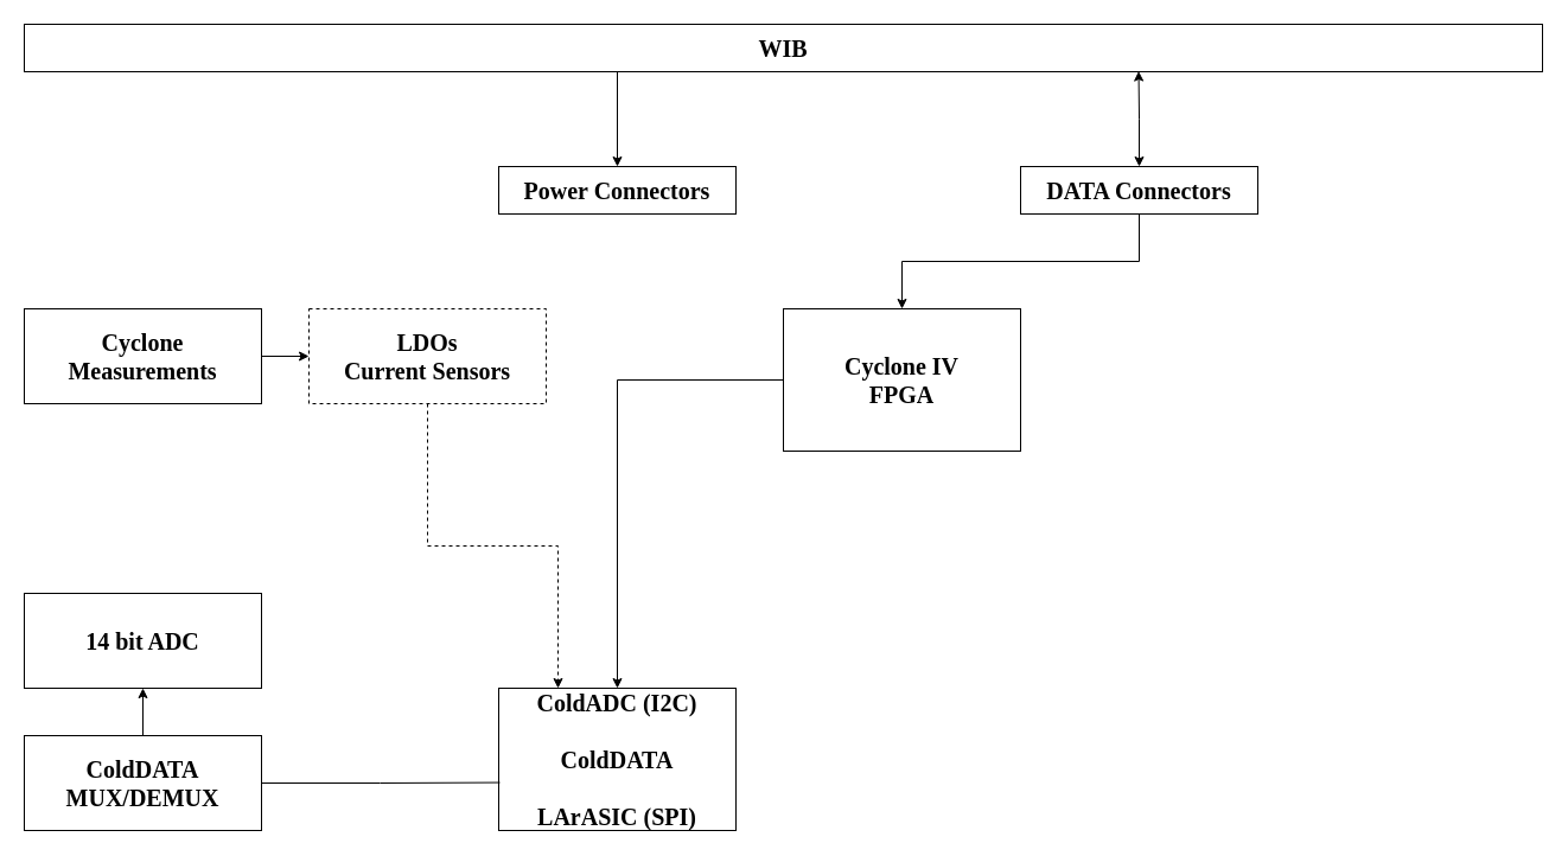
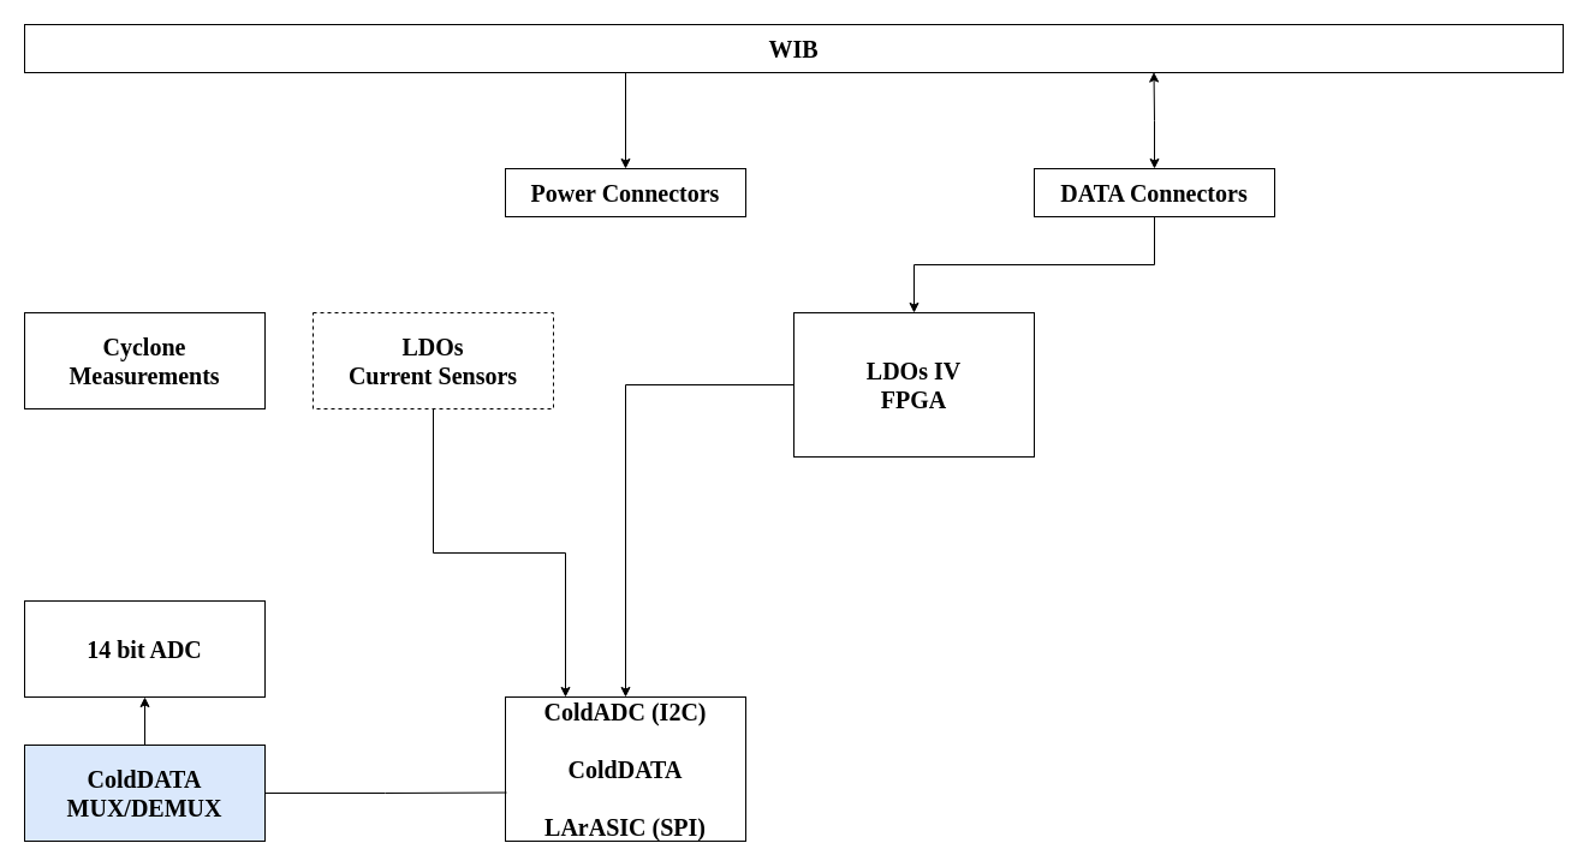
  <mxCell id="0" />
  <mxCell id="1" parent="0" />
  <mxCell id="2" value="WIB" style="rounded=0;whiteSpace=wrap;html=1;fontSize=20;fontStyle=1;fontFamily=Times New Roman;" vertex="1" parent="1"><mxGeometry x="20" y="20" width="1280" height="40" as="geometry" /></mxCell>
  <mxCell id="3" value="Power Connectors" style="rounded=0;whiteSpace=wrap;html=1;fontSize=20;fontStyle=1;fontFamily=Times New Roman;" vertex="1" parent="1"><mxGeometry x="420" y="140" width="200" height="40" as="geometry" /></mxCell>
  <mxCell id="4" style="edgeStyle=orthogonalEdgeStyle;rounded=0;orthogonalLoop=1;jettySize=auto;html=1;exitX=0.5;exitY=1;exitDx=0;exitDy=0;entryX=0.5;entryY=0;entryDx=0;entryDy=0;" edge="1" parent="1" source="5" target="8"><mxGeometry relative="1" as="geometry" /></mxCell>
  <mxCell id="5" value="DATA Connectors" style="rounded=0;whiteSpace=wrap;html=1;fontSize=20;fontStyle=1;fontFamily=Times New Roman;" vertex="1" parent="1"><mxGeometry x="860" y="140" width="200" height="40" as="geometry" /></mxCell>
  <mxCell id="6" value="" style="endArrow=classic;html=1;rounded=0;" edge="1" parent="1" target="3"><mxGeometry width="50" height="50" relative="1" as="geometry"><mxPoint x="520" y="60" as="sourcePoint" /><mxPoint x="790" y="350" as="targetPoint" /></mxGeometry></mxCell>
  <mxCell id="7" style="edgeStyle=orthogonalEdgeStyle;rounded=0;orthogonalLoop=1;jettySize=auto;html=1;exitX=0;exitY=0.5;exitDx=0;exitDy=0;entryX=0.5;entryY=0;entryDx=0;entryDy=0;" edge="1" parent="1" source="8" target="13"><mxGeometry relative="1" as="geometry" /></mxCell>
- <mxCell id="8" value="Cyclone IV&lt;div&gt;FPGA&lt;/div&gt;" style="rounded=0;whiteSpace=wrap;html=1;fontSize=20;fontStyle=1;fontFamily=Times New Roman;" vertex="1" parent="1"><mxGeometry x="660" y="260" width="200" height="120" as="geometry" /></mxCell>
- <mxCell id="9" style="edgeStyle=orthogonalEdgeStyle;rounded=0;orthogonalLoop=1;jettySize=auto;html=1;exitX=0.5;exitY=1;exitDx=0;exitDy=0;entryX=0.25;entryY=0;entryDx=0;entryDy=0;dashed=1;" edge="1" parent="1" source="10" target="13"><mxGeometry relative="1" as="geometry" /></mxCell>
+ <mxCell id="8" value="LDOs IV&lt;div&gt;FPGA&lt;/div&gt;" style="rounded=0;whiteSpace=wrap;html=1;fontSize=20;fontStyle=1;fontFamily=Times New Roman;" vertex="1" parent="1"><mxGeometry x="660" y="260" width="200" height="120" as="geometry" /></mxCell>
+ <mxCell id="9" style="edgeStyle=orthogonalEdgeStyle;rounded=0;orthogonalLoop=1;jettySize=auto;html=1;exitX=0.5;exitY=1;exitDx=0;exitDy=0;entryX=0.25;entryY=0;entryDx=0;entryDy=0;" edge="1" parent="1" source="10" target="13"><mxGeometry relative="1" as="geometry" /></mxCell>
  <mxCell id="10" value="LDOs&lt;div&gt;Current Sensors&lt;/div&gt;" style="rounded=0;whiteSpace=wrap;html=1;fontSize=20;fontStyle=1;fontFamily=Times New Roman;dashed=1;" vertex="1" parent="1"><mxGeometry x="260" y="260" width="200" height="80" as="geometry" /></mxCell>
- <mxCell id="11" style="edgeStyle=orthogonalEdgeStyle;rounded=0;orthogonalLoop=1;jettySize=auto;html=1;exitX=1;exitY=0.5;exitDx=0;exitDy=0;entryX=0;entryY=0.5;entryDx=0;entryDy=0;" edge="1" parent="1" source="12" target="10"><mxGeometry relative="1" as="geometry" /></mxCell>
  <mxCell id="12" value="Cyclone Measurements" style="rounded=0;whiteSpace=wrap;html=1;fontSize=20;fontStyle=1;fontFamily=Times New Roman;" vertex="1" parent="1"><mxGeometry x="20" y="260" width="200" height="80" as="geometry" /></mxCell>
  <mxCell id="13" value="ColdADC (I2C)&lt;div&gt;&lt;br&gt;&lt;/div&gt;&lt;div&gt;ColdDATA&lt;/div&gt;&lt;div&gt;&lt;br&gt;&lt;/div&gt;&lt;div&gt;LArASIC (SPI)&lt;/div&gt;" style="rounded=0;whiteSpace=wrap;html=1;fontSize=20;fontStyle=1;fontFamily=Times New Roman;" vertex="1" parent="1"><mxGeometry x="420" y="580" width="200" height="120" as="geometry" /></mxCell>
  <mxCell id="14" value="14 bit ADC" style="rounded=0;whiteSpace=wrap;html=1;fontSize=20;fontStyle=1;fontFamily=Times New Roman;" vertex="1" parent="1"><mxGeometry x="20" y="500" width="200" height="80" as="geometry" /></mxCell>
  <mxCell id="15" style="edgeStyle=orthogonalEdgeStyle;rounded=0;orthogonalLoop=1;jettySize=auto;html=1;exitX=0.5;exitY=0;exitDx=0;exitDy=0;entryX=0.5;entryY=1;entryDx=0;entryDy=0;" edge="1" parent="1" source="16" target="14"><mxGeometry relative="1" as="geometry" /></mxCell>
- <mxCell id="16" value="ColdDATA&lt;div&gt;MUX/DEMUX&lt;/div&gt;" style="rounded=0;whiteSpace=wrap;html=1;fontSize=20;fontStyle=1;fontFamily=Times New Roman;" vertex="1" parent="1"><mxGeometry x="20" y="620" width="200" height="80" as="geometry" /></mxCell>
+ <mxCell id="16" value="ColdDATA&lt;div&gt;MUX/DEMUX&lt;/div&gt;" style="rounded=0;whiteSpace=wrap;html=1;fontSize=20;fontStyle=1;fontFamily=Times New Roman;fillColor=#dae8fc;" vertex="1" parent="1"><mxGeometry x="20" y="620" width="200" height="80" as="geometry" /></mxCell>
  <mxCell id="17" style="edgeStyle=orthogonalEdgeStyle;rounded=0;orthogonalLoop=1;jettySize=auto;html=1;exitX=1;exitY=0.5;exitDx=0;exitDy=0;entryX=0.005;entryY=0.663;entryDx=0;entryDy=0;entryPerimeter=0;endArrow=none;endFill=0;" edge="1" parent="1" source="16" target="13"><mxGeometry relative="1" as="geometry" /></mxCell>
  <mxCell id="18" style="edgeStyle=orthogonalEdgeStyle;rounded=0;orthogonalLoop=1;jettySize=auto;html=1;exitX=0.5;exitY=0;exitDx=0;exitDy=0;entryX=0.734;entryY=0.989;entryDx=0;entryDy=0;entryPerimeter=0;endArrow=classic;endFill=1;startArrow=classic;startFill=1;" edge="1" parent="1" source="5" target="2"><mxGeometry relative="1" as="geometry" /></mxCell>
